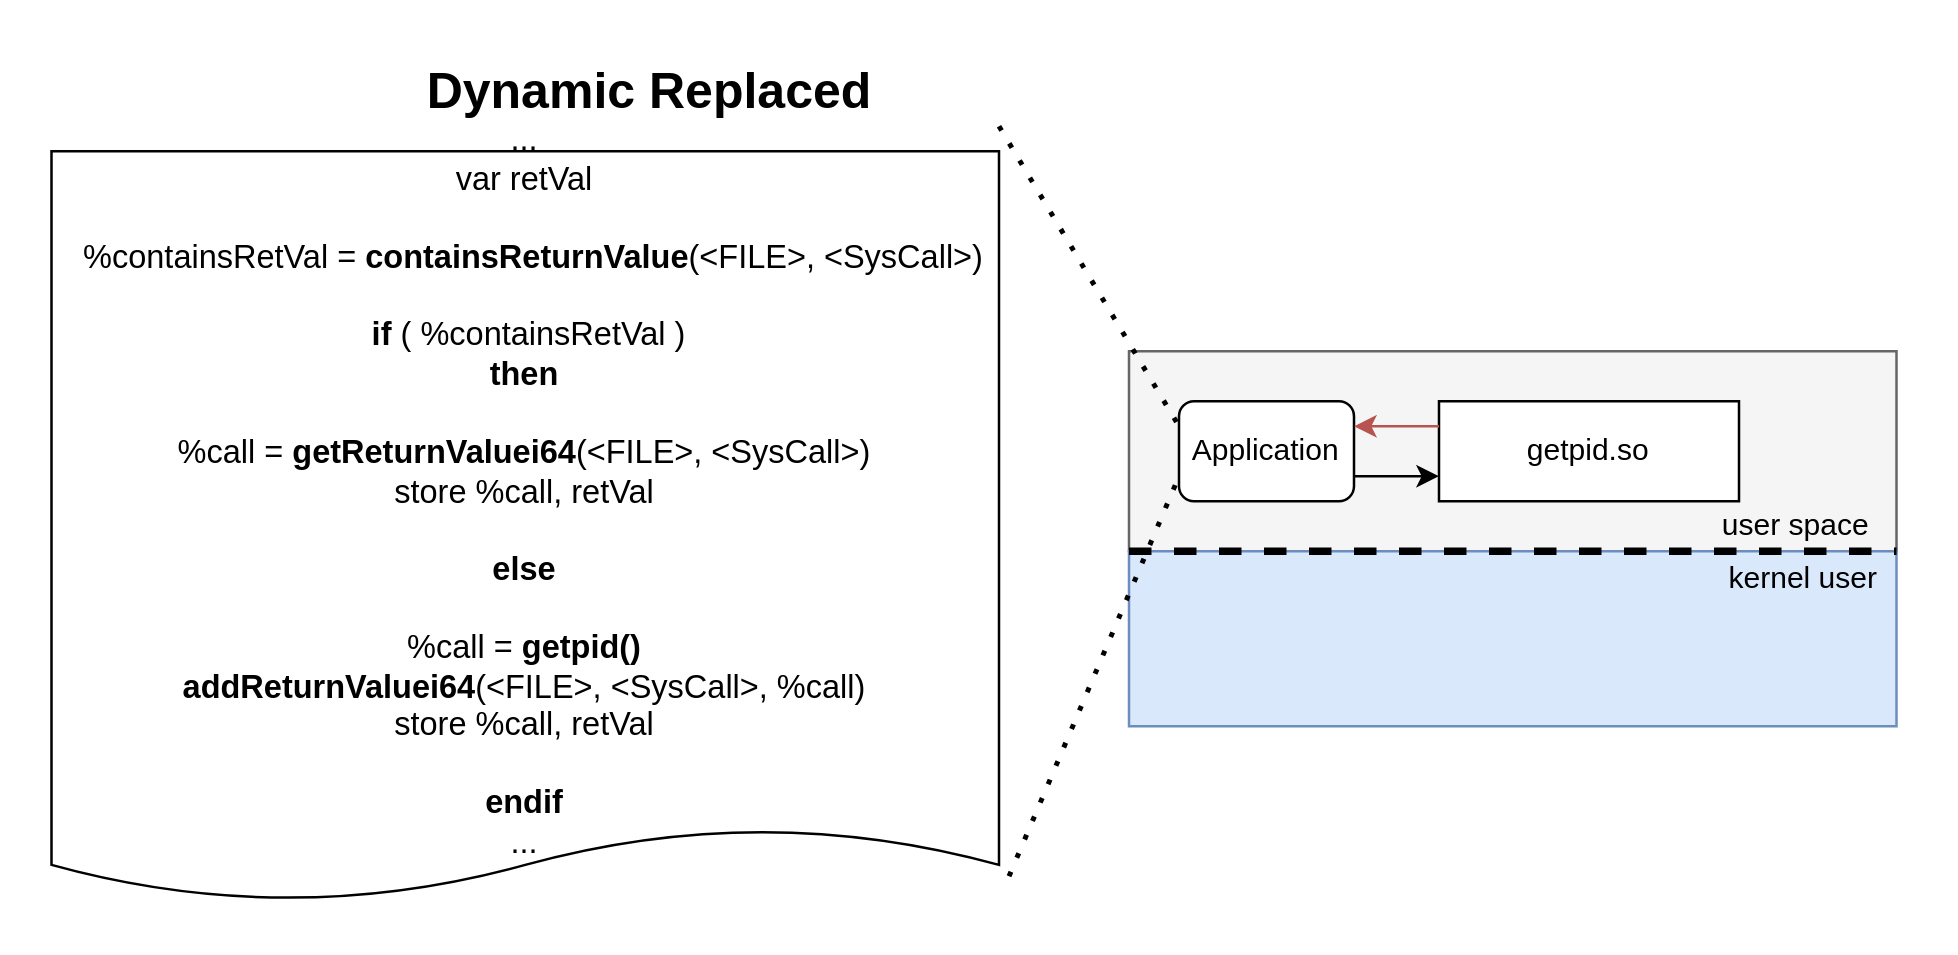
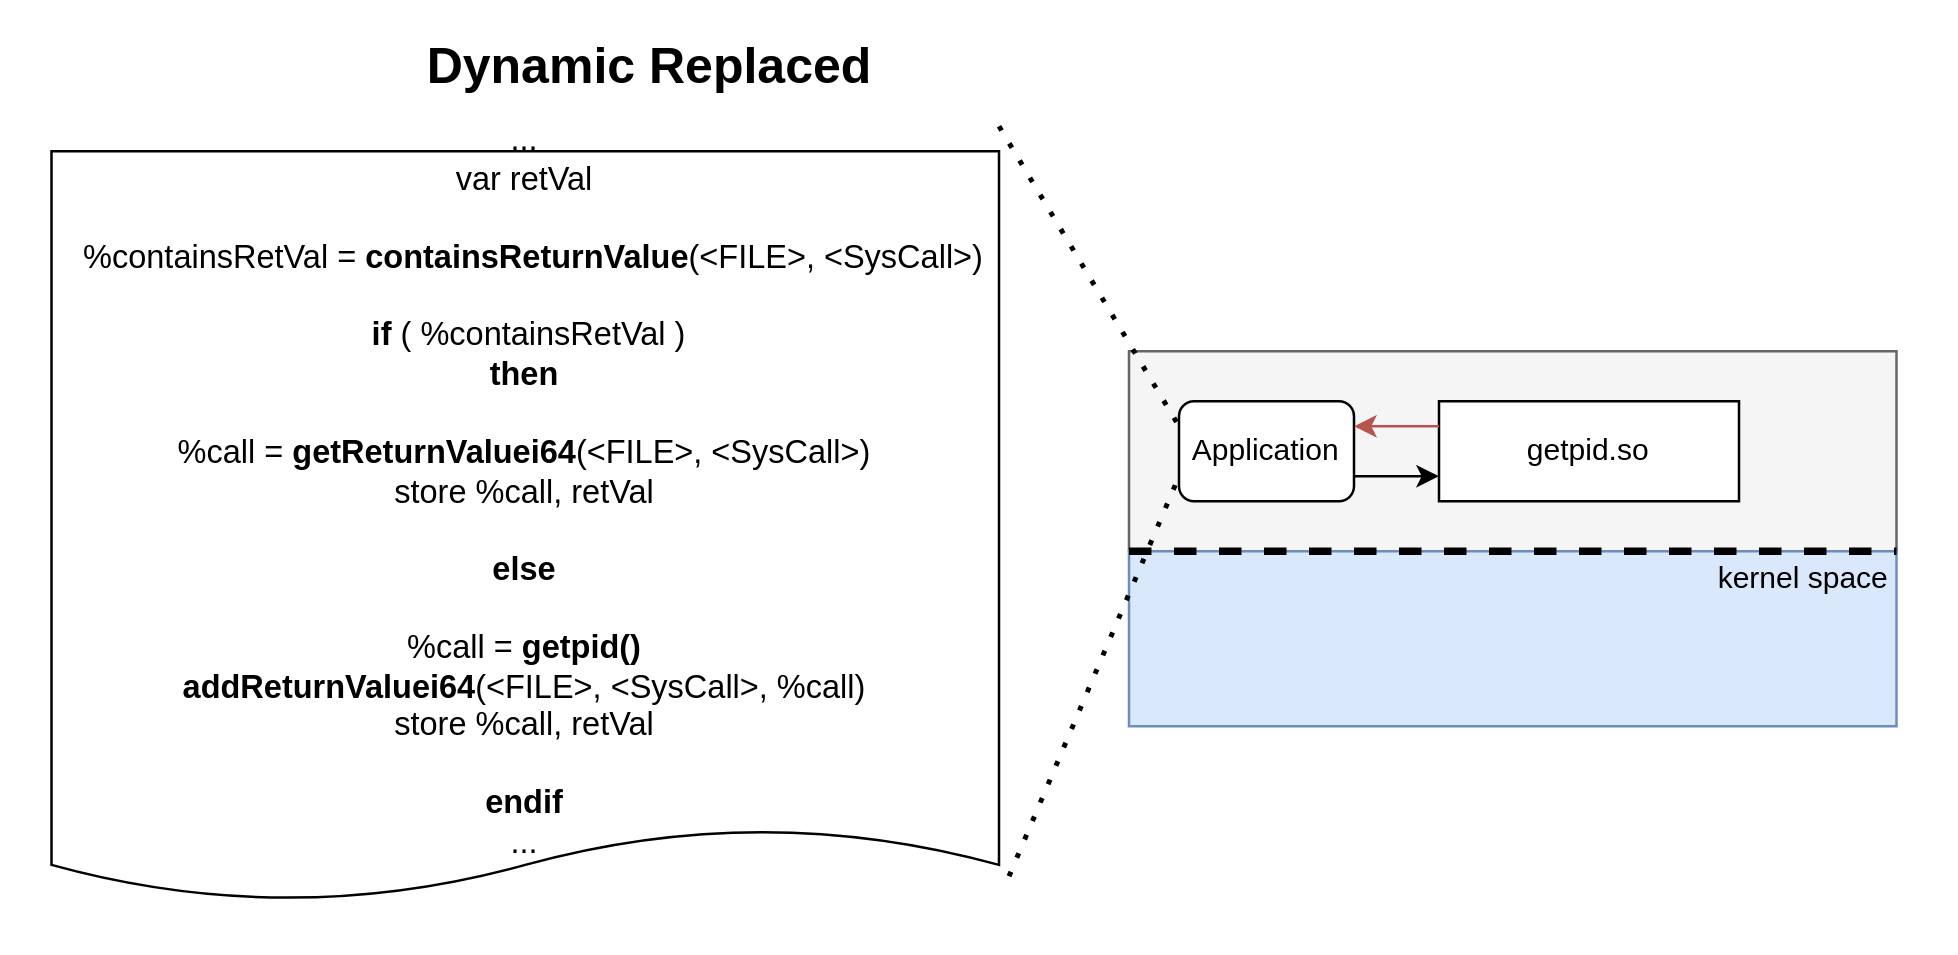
  <mxCell id="0" />
  <mxCell id="1" parent="0" />
  <mxCell id="2" value="" style="rounded=0;whiteSpace=wrap;html=1;fillColor=#f5f5f5;strokeColor=#666666;fontColor=#333333;" vertex="1" parent="1"><mxGeometry x="451" y="140" width="307" height="80" as="geometry" /></mxCell>
- <mxCell id="3" value="&lt;font style=&quot;font-size: 20px&quot;&gt;Dynamic Replaced&lt;/font&gt;" style="text;html=1;strokeColor=none;fillColor=none;align=center;verticalAlign=middle;whiteSpace=wrap;rounded=0;fontStyle=1;fontSize=20;" vertex="1" parent="1"><mxGeometry x="166" width="187" height="30" as="geometry" y="20" /></mxCell>
+ <mxCell id="3" value="&lt;font style=&quot;font-size: 20px&quot;&gt;Dynamic Replaced&lt;/font&gt;" style="text;html=1;strokeColor=none;fillColor=none;align=center;verticalAlign=middle;whiteSpace=wrap;rounded=0;fontStyle=1;fontSize=20;" vertex="1" parent="1"><mxGeometry x="166" y="10" width="187" height="30" as="geometry" /></mxCell>
  <mxCell id="4" value="Application" style="whiteSpace=wrap;html=1;rounded=1;" vertex="1" parent="1"><mxGeometry x="471" y="160" width="70" height="40" as="geometry" /></mxCell>
  <mxCell id="5" style="edgeStyle=orthogonalEdgeStyle;rounded=0;orthogonalLoop=1;jettySize=auto;html=1;exitX=0.5;exitY=1;exitDx=0;exitDy=0;" edge="1" parent="1" source="2" target="2"><mxGeometry relative="1" as="geometry" /></mxCell>
  <mxCell id="6" value="" style="rounded=0;whiteSpace=wrap;html=1;fillColor=#dae8fc;strokeColor=#6c8ebf;" vertex="1" parent="1"><mxGeometry x="451" y="220" width="307" height="70" as="geometry" /></mxCell>
  <mxCell id="7" value="getpid.so" style="rounded=0;whiteSpace=wrap;html=1;" vertex="1" parent="1"><mxGeometry x="575" y="160" width="120" height="40" as="geometry" /></mxCell>
- <mxCell id="8" value="user space" style="text;html=1;strokeColor=none;fillColor=none;align=center;verticalAlign=middle;whiteSpace=wrap;rounded=0;" vertex="1" parent="1"><mxGeometry x="678" y="200" width="80" height="20" as="geometry" /></mxCell>
- <mxCell id="9" value="kernel user" style="text;html=1;strokeColor=none;fillColor=none;align=center;verticalAlign=middle;whiteSpace=wrap;rounded=0;" vertex="1" parent="1"><mxGeometry x="681" y="220.62" width="80" height="20" as="geometry" /></mxCell>
+ <mxCell id="9" value="kernel space" style="text;html=1;strokeColor=none;fillColor=none;align=center;verticalAlign=middle;whiteSpace=wrap;rounded=0;" vertex="1" parent="1"><mxGeometry x="681" y="220.62" width="80" height="20" as="geometry" /></mxCell>
  <mxCell id="10" value="" style="endArrow=classic;html=1;entryX=0;entryY=0.75;entryDx=0;entryDy=0;exitX=1;exitY=0.75;exitDx=0;exitDy=0;" edge="1" parent="1" source="4" target="7"><mxGeometry width="50" height="50" relative="1" as="geometry"><mxPoint x="781" y="590" as="sourcePoint" /><mxPoint x="831" y="540" as="targetPoint" /></mxGeometry></mxCell>
  <mxCell id="11" value="" style="endArrow=classic;html=1;fillColor=#f8cecc;strokeColor=#b85450;entryX=1;entryY=0.25;entryDx=0;entryDy=0;exitX=0;exitY=0.25;exitDx=0;exitDy=0;" edge="1" parent="1" source="7" target="4"><mxGeometry width="50" height="50" relative="1" as="geometry"><mxPoint x="821" y="180" as="sourcePoint" /><mxPoint x="771" y="180" as="targetPoint" /></mxGeometry></mxCell>
  <mxCell id="12" value="" style="endArrow=none;dashed=1;html=1;entryX=1;entryY=0;entryDx=0;entryDy=0;exitX=0;exitY=0;exitDx=0;exitDy=0;shadow=0;strokeWidth=3;" edge="1" parent="1" source="6" target="6"><mxGeometry width="50" height="50" relative="1" as="geometry"><mxPoint x="661" y="590" as="sourcePoint" /><mxPoint x="711" y="540" as="targetPoint" /></mxGeometry></mxCell>
  <mxCell id="13" value="" style="endArrow=none;dashed=1;html=1;dashPattern=1 3;strokeWidth=2;shadow=0;entryX=0;entryY=0.25;entryDx=0;entryDy=0;" edge="1" parent="1" target="4"><mxGeometry width="50" height="50" relative="1" as="geometry"><mxPoint x="399" y="50" as="sourcePoint" /><mxPoint x="455" y="110" as="targetPoint" /></mxGeometry></mxCell>
  <mxCell id="14" value="" style="endArrow=none;dashed=1;html=1;dashPattern=1 3;strokeWidth=2;shadow=0;entryX=0;entryY=0.75;entryDx=0;entryDy=0;" edge="1" parent="1" target="4"><mxGeometry width="50" height="50" relative="1" as="geometry"><mxPoint x="403" y="350" as="sourcePoint" /><mxPoint x="465" y="120" as="targetPoint" /></mxGeometry></mxCell>
  <mxCell id="15" value="&lt;div style=&quot;font-size: 13px&quot;&gt;&lt;font style=&quot;font-size: 13px&quot;&gt;...&lt;/font&gt;&lt;/div&gt;&lt;div style=&quot;font-size: 13px&quot;&gt;&lt;font style=&quot;font-size: 13px&quot;&gt;var retVal&lt;/font&gt;&lt;/div&gt;&lt;div style=&quot;font-size: 13px&quot;&gt;&lt;font style=&quot;font-size: 13px&quot;&gt;&amp;nbsp;&lt;/font&gt;&lt;/div&gt;&lt;div style=&quot;font-size: 13px&quot;&gt;&lt;div&gt;&lt;font style=&quot;font-size: 13px&quot;&gt;&amp;nbsp; %containsRetVal = &lt;b&gt;containsReturnValue&lt;/b&gt;(&amp;lt;FILE&amp;gt;, &amp;lt;SysCall&amp;gt;)&lt;/font&gt;&lt;/div&gt;&lt;div&gt;&lt;font style=&quot;font-size: 13px&quot;&gt;&lt;br&gt;&lt;/font&gt;&lt;/div&gt;&lt;div&gt;&lt;font style=&quot;font-size: 13px&quot;&gt;&amp;nbsp; &lt;b&gt;if &lt;/b&gt;(&amp;nbsp;&lt;span&gt;%containsRetVal )&amp;nbsp;&lt;/span&gt;&lt;/font&gt;&lt;/div&gt;&lt;div&gt;&lt;span&gt;&lt;font style=&quot;font-size: 13px&quot;&gt;&lt;b&gt;then&lt;/b&gt;&lt;/font&gt;&lt;/span&gt;&lt;/div&gt;&lt;div&gt;&lt;span&gt;&lt;font style=&quot;font-size: 13px&quot;&gt;&lt;br&gt;&lt;/font&gt;&lt;/span&gt;&lt;/div&gt;&lt;div&gt;&lt;font style=&quot;font-size: 13px&quot;&gt;%call&amp;nbsp;= &lt;b&gt;getReturnValuei64&lt;/b&gt;(&amp;lt;FILE&amp;gt;, &amp;lt;&lt;span&gt;Sys&lt;/span&gt;&lt;span&gt;Call&amp;gt;&lt;/span&gt;&lt;span&gt;)&lt;/span&gt;&lt;/font&gt;&lt;/div&gt;&lt;div&gt;&lt;font style=&quot;font-size: 13px&quot;&gt;store %call, retVal&lt;br&gt;&lt;/font&gt;&lt;/div&gt;&lt;div&gt;&lt;font style=&quot;font-size: 13px&quot;&gt;&lt;br&gt;&lt;/font&gt;&lt;/div&gt;&lt;div&gt;&lt;span&gt;&lt;font style=&quot;font-size: 13px&quot;&gt;&lt;b&gt;else&lt;/b&gt;&lt;/font&gt;&lt;/span&gt;&lt;/div&gt;&lt;div&gt;&lt;span&gt;&lt;font style=&quot;font-size: 13px&quot;&gt;&lt;br&gt;&lt;/font&gt;&lt;/span&gt;&lt;/div&gt;&lt;div&gt;&lt;font style=&quot;font-size: 13px&quot;&gt;%call =&amp;nbsp;&lt;b&gt;getpid()&lt;/b&gt;&lt;span&gt;&lt;br&gt;&lt;/span&gt;&lt;/font&gt;&lt;/div&gt;&lt;div&gt;&lt;font style=&quot;font-size: 13px&quot;&gt;&lt;b&gt;addReturnValuei64&lt;/b&gt;(&amp;lt;FILE&amp;gt;, &amp;lt;&lt;span&gt;Sys&lt;/span&gt;&lt;span&gt;Call&amp;gt;, %call&lt;/span&gt;&lt;span&gt;)&lt;/span&gt;&lt;/font&gt;&lt;/div&gt;&lt;div&gt;&lt;font style=&quot;font-size: 13px&quot;&gt;store %call, retVal&lt;br&gt;&lt;/font&gt;&lt;/div&gt;&lt;div&gt;&lt;font style=&quot;font-size: 13px&quot;&gt;&lt;br&gt;&lt;/font&gt;&lt;/div&gt;&lt;div&gt;&lt;span&gt;&lt;font style=&quot;font-size: 13px&quot;&gt;&lt;b&gt;endif&lt;/b&gt;&lt;/font&gt;&lt;/span&gt;&lt;/div&gt;&lt;/div&gt;&lt;div style=&quot;font-size: 13px&quot;&gt;&lt;font style=&quot;font-size: 13px&quot;&gt;...&lt;/font&gt;&lt;/div&gt;" style="shape=document;whiteSpace=wrap;html=1;boundedLbl=1;size=0.097;" vertex="1" parent="1"><mxGeometry x="20" y="60" width="379" height="300" as="geometry" /></mxCell>
